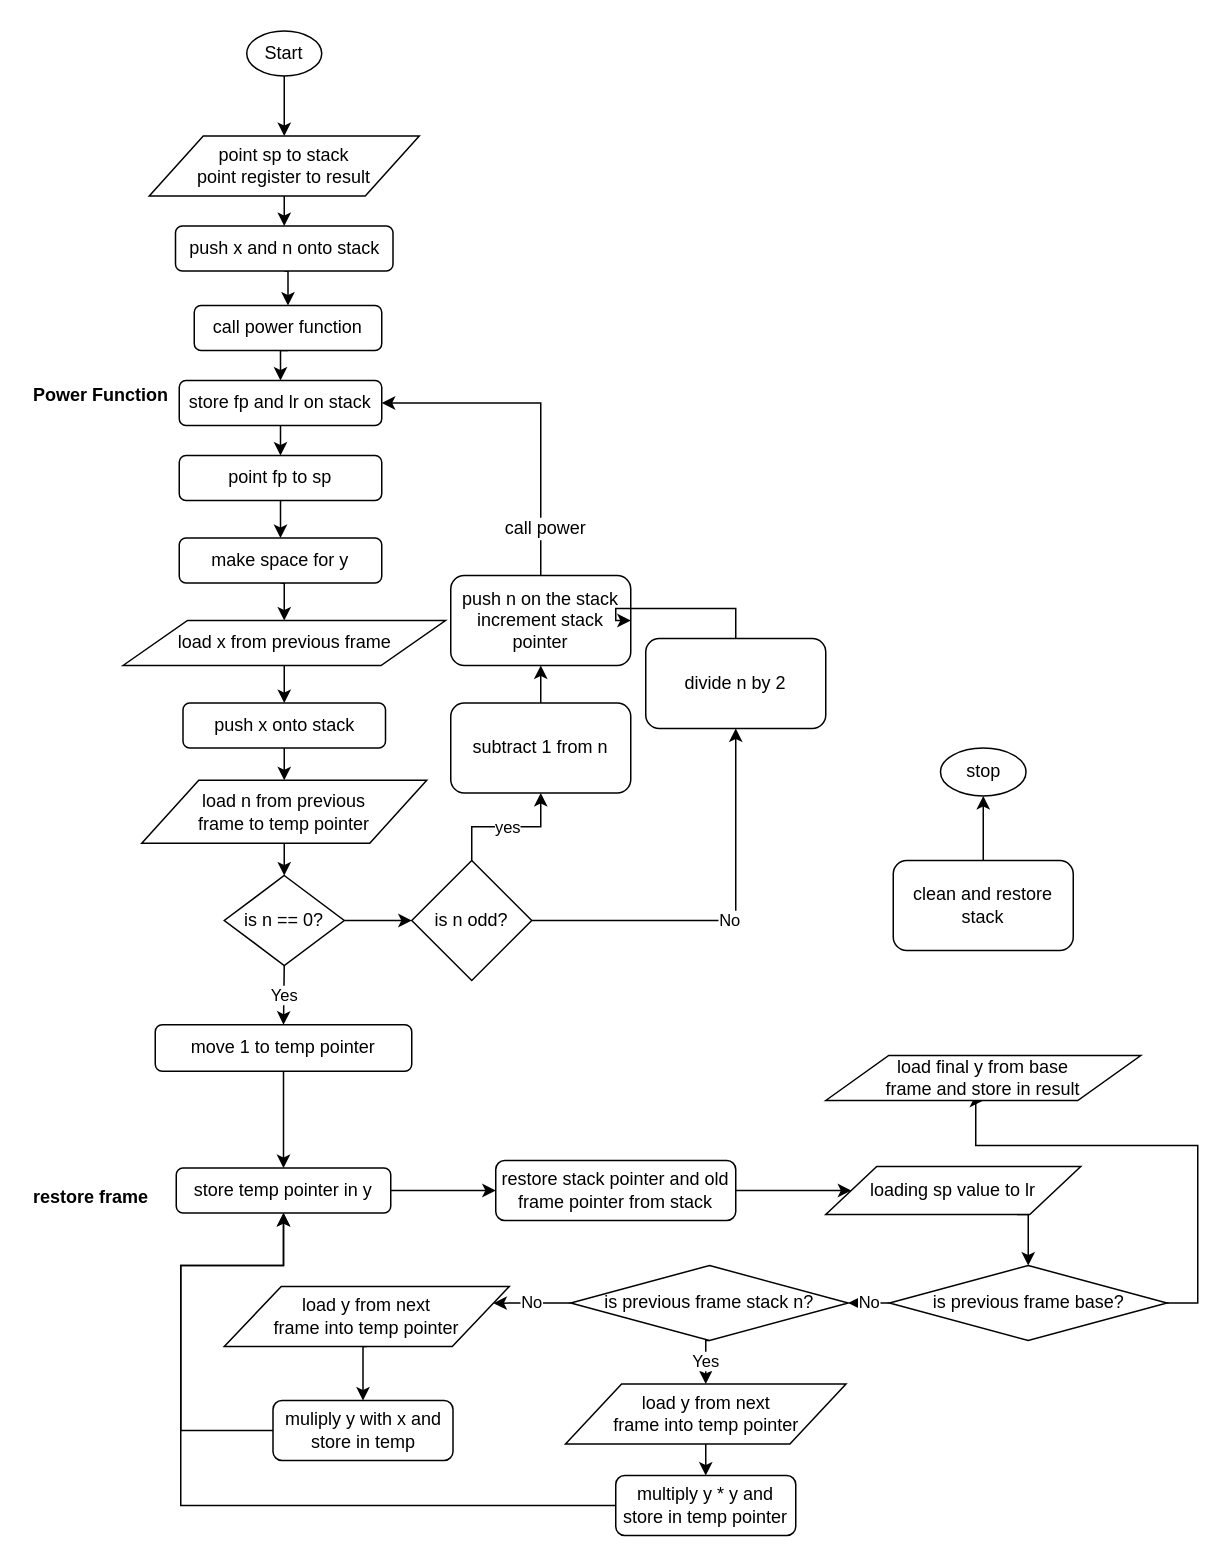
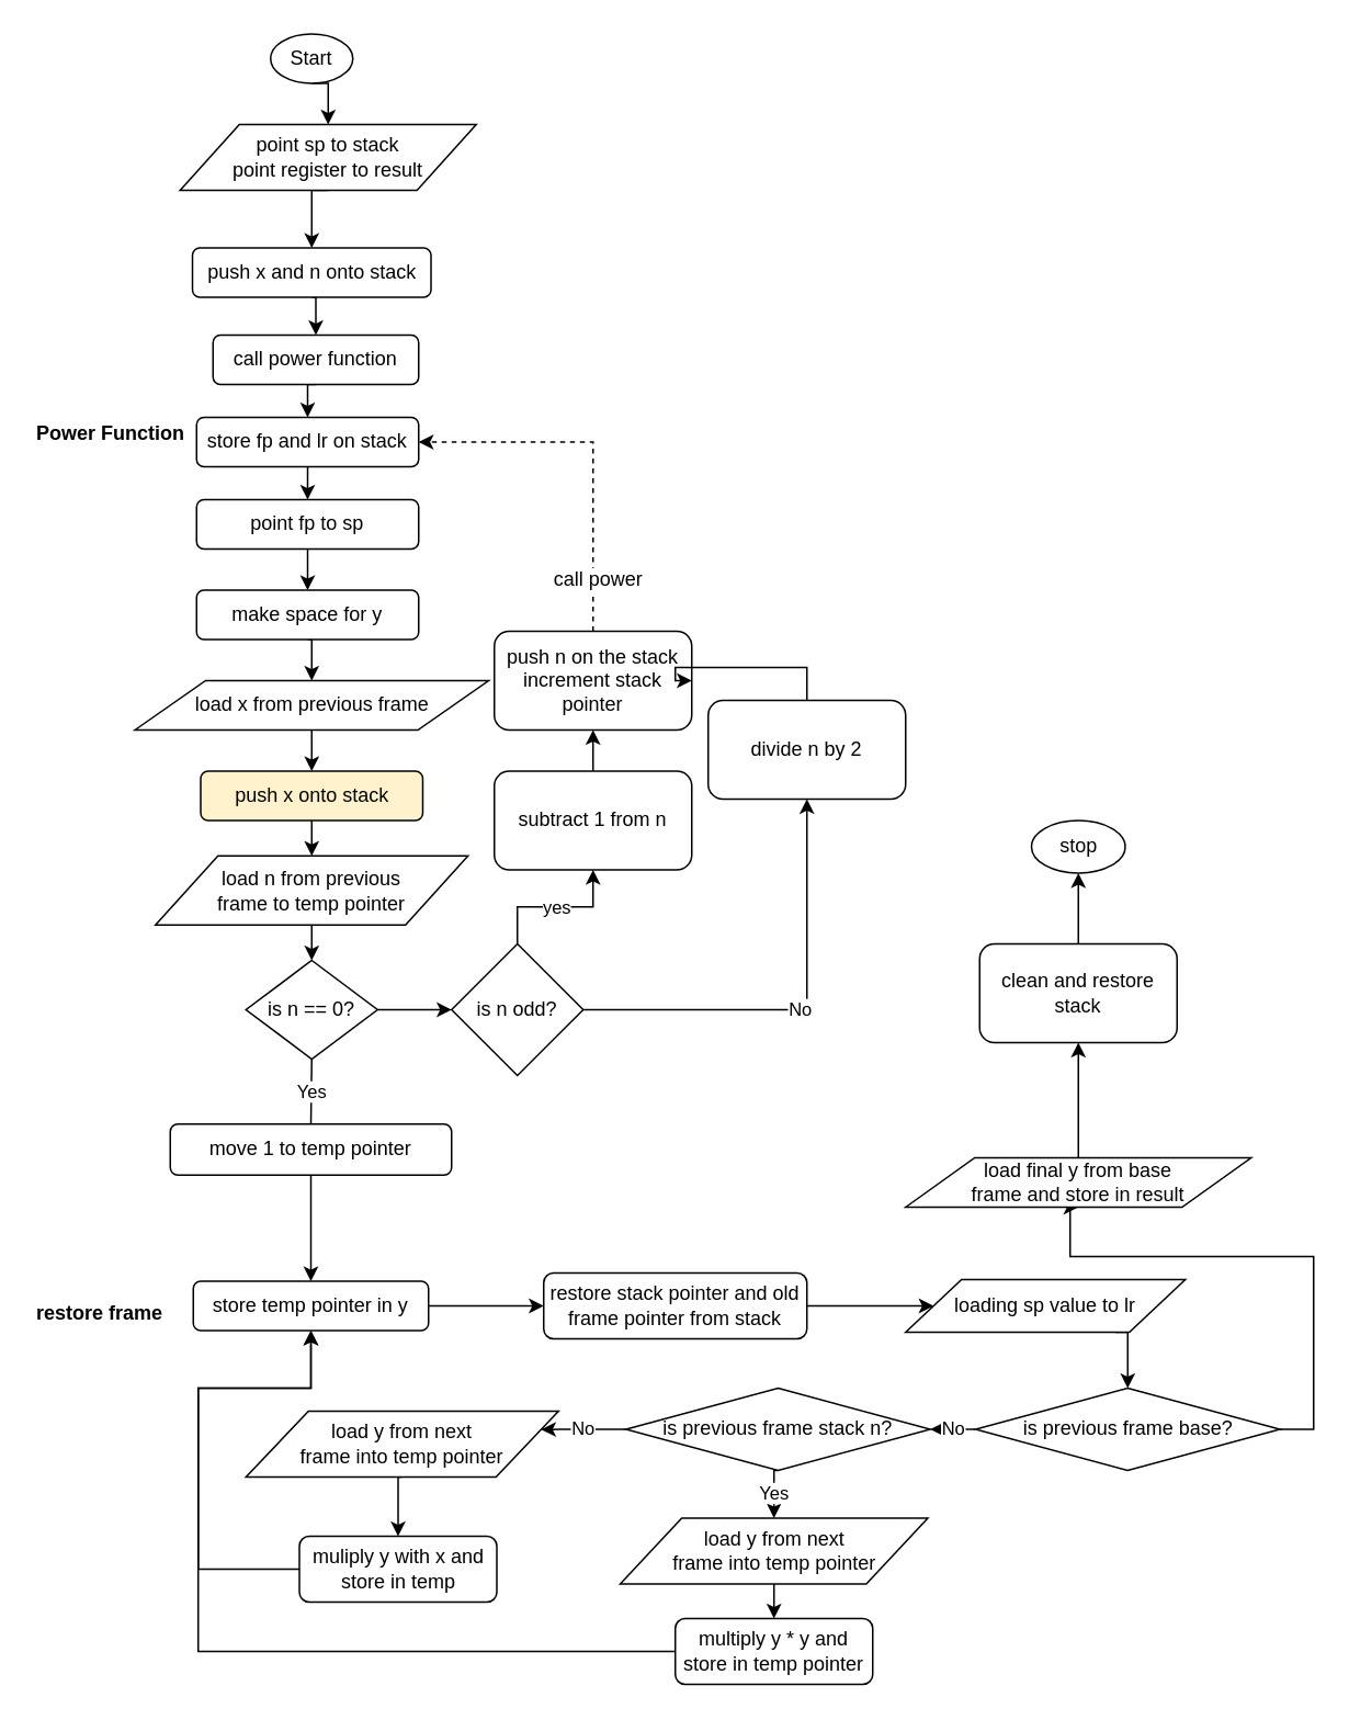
  <mxCell id="0" />
  <mxCell id="1" parent="0" />
  <mxCell id="2" style="edgeStyle=orthogonalEdgeStyle;rounded=0;orthogonalLoop=1;jettySize=auto;html=1;exitX=0.5;exitY=1;exitDx=0;exitDy=0;entryX=0.5;entryY=0;entryDx=0;entryDy=0;" edge="1" parent="1" source="3" target="5"><mxGeometry relative="1" as="geometry" /></mxCell>
  <mxCell id="3" value="Start" style="ellipse;whiteSpace=wrap;html=1;" vertex="1" parent="1"><mxGeometry x="164" y="20" width="50" height="30" as="geometry" /></mxCell>
  <mxCell id="4" style="edgeStyle=orthogonalEdgeStyle;rounded=0;orthogonalLoop=1;jettySize=auto;html=1;exitX=0.5;exitY=1;exitDx=0;exitDy=0;entryX=0.5;entryY=0;entryDx=0;entryDy=0;" edge="1" parent="1" source="5" target="7"><mxGeometry relative="1" as="geometry" /></mxCell>
- <mxCell id="5" value="&lt;div&gt;point sp to stack&lt;/div&gt;&lt;div&gt;point register to result&lt;br&gt;&lt;/div&gt;" style="shape=parallelogram;perimeter=parallelogramPerimeter;whiteSpace=wrap;html=1;" vertex="1" parent="1"><mxGeometry x="99" y="90" width="180" height="40" as="geometry" /></mxCell>
+ <mxCell id="5" value="&lt;div&gt;point sp to stack&lt;/div&gt;&lt;div&gt;point register to result&lt;br&gt;&lt;/div&gt;" style="shape=parallelogram;perimeter=parallelogramPerimeter;whiteSpace=wrap;html=1;" vertex="1" parent="1"><mxGeometry x="109" y="75" width="180" height="40" as="geometry" /></mxCell>
  <mxCell id="6" style="edgeStyle=orthogonalEdgeStyle;rounded=0;orthogonalLoop=1;jettySize=auto;html=1;exitX=0.5;exitY=1;exitDx=0;exitDy=0;entryX=0.5;entryY=0;entryDx=0;entryDy=0;" edge="1" parent="1" source="7" target="9"><mxGeometry relative="1" as="geometry"><mxPoint x="189" y="200" as="targetPoint" /></mxGeometry></mxCell>
  <mxCell id="7" value="push x and n onto stack" style="rounded=1;whiteSpace=wrap;html=1;" vertex="1" parent="1"><mxGeometry x="116.5" y="150" width="145" height="30" as="geometry" /></mxCell>
  <mxCell id="8" style="edgeStyle=orthogonalEdgeStyle;rounded=0;orthogonalLoop=1;jettySize=auto;html=1;exitX=0.5;exitY=1;exitDx=0;exitDy=0;entryX=0.5;entryY=0;entryDx=0;entryDy=0;" edge="1" parent="1" source="9" target="11"><mxGeometry relative="1" as="geometry" /></mxCell>
  <mxCell id="9" value="call power function" style="rounded=1;whiteSpace=wrap;html=1;" vertex="1" parent="1"><mxGeometry x="129" y="203" width="125" height="30" as="geometry" /></mxCell>
  <mxCell id="10" style="edgeStyle=orthogonalEdgeStyle;rounded=0;orthogonalLoop=1;jettySize=auto;html=1;exitX=0.5;exitY=1;exitDx=0;exitDy=0;entryX=0.5;entryY=0;entryDx=0;entryDy=0;" edge="1" parent="1" source="11" target="13"><mxGeometry relative="1" as="geometry" /></mxCell>
  <mxCell id="11" value="store fp and lr on stack" style="rounded=1;whiteSpace=wrap;html=1;" vertex="1" parent="1"><mxGeometry x="119" y="253" width="135" height="30" as="geometry" /></mxCell>
  <mxCell id="12" style="edgeStyle=orthogonalEdgeStyle;rounded=0;orthogonalLoop=1;jettySize=auto;html=1;exitX=0.5;exitY=1;exitDx=0;exitDy=0;entryX=0.5;entryY=0;entryDx=0;entryDy=0;" edge="1" parent="1" source="13" target="15"><mxGeometry relative="1" as="geometry" /></mxCell>
  <mxCell id="13" value="point fp to sp" style="rounded=1;whiteSpace=wrap;html=1;" vertex="1" parent="1"><mxGeometry x="119" y="303" width="135" height="30" as="geometry" /></mxCell>
  <mxCell id="14" style="edgeStyle=orthogonalEdgeStyle;rounded=0;orthogonalLoop=1;jettySize=auto;html=1;exitX=0.5;exitY=1;exitDx=0;exitDy=0;entryX=0.5;entryY=0;entryDx=0;entryDy=0;" edge="1" parent="1" source="15" target="17"><mxGeometry relative="1" as="geometry" /></mxCell>
  <mxCell id="15" value="make space for y" style="rounded=1;whiteSpace=wrap;html=1;" vertex="1" parent="1"><mxGeometry x="119" y="358" width="135" height="30" as="geometry" /></mxCell>
  <mxCell id="16" style="edgeStyle=orthogonalEdgeStyle;rounded=0;orthogonalLoop=1;jettySize=auto;html=1;exitX=0.5;exitY=1;exitDx=0;exitDy=0;entryX=0.5;entryY=0;entryDx=0;entryDy=0;" edge="1" parent="1" source="17" target="19"><mxGeometry relative="1" as="geometry" /></mxCell>
  <mxCell id="17" value="load x from previous frame" style="shape=parallelogram;perimeter=parallelogramPerimeter;whiteSpace=wrap;html=1;" vertex="1" parent="1"><mxGeometry x="81.5" y="413" width="215" height="30" as="geometry" /></mxCell>
  <mxCell id="18" style="edgeStyle=orthogonalEdgeStyle;rounded=0;orthogonalLoop=1;jettySize=auto;html=1;exitX=0.5;exitY=1;exitDx=0;exitDy=0;entryX=0.5;entryY=0;entryDx=0;entryDy=0;" edge="1" parent="1" source="19" target="21"><mxGeometry relative="1" as="geometry" /></mxCell>
- <mxCell id="19" value="push x onto stack" style="rounded=1;whiteSpace=wrap;html=1;" vertex="1" parent="1"><mxGeometry x="121.5" y="468" width="135" height="30" as="geometry" /></mxCell>
+ <mxCell id="19" value="push x onto stack" style="rounded=1;whiteSpace=wrap;html=1;fillColor=#fff2cc;" vertex="1" parent="1"><mxGeometry x="121.5" y="468" width="135" height="30" as="geometry" /></mxCell>
  <mxCell id="20" style="edgeStyle=orthogonalEdgeStyle;rounded=0;orthogonalLoop=1;jettySize=auto;html=1;exitX=0.5;exitY=1;exitDx=0;exitDy=0;" edge="1" parent="1" source="21" target="24"><mxGeometry relative="1" as="geometry" /></mxCell>
  <mxCell id="21" value="&lt;div&gt;load n from previous&lt;/div&gt;&lt;div&gt; frame to temp pointer&lt;/div&gt;" style="shape=parallelogram;perimeter=parallelogramPerimeter;whiteSpace=wrap;html=1;" vertex="1" parent="1"><mxGeometry x="94" y="519.5" width="190" height="42" as="geometry" /></mxCell>
- <mxCell id="22" value="Yes" style="edgeStyle=orthogonalEdgeStyle;rounded=0;orthogonalLoop=1;jettySize=auto;html=1;exitX=0.5;exitY=1;exitDx=0;exitDy=0;entryX=0.5;entryY=0;entryDx=0;entryDy=0;" edge="1" parent="1" source="24" target="32"><mxGeometry relative="1" as="geometry"><mxPoint x="189" y="673" as="targetPoint" /></mxGeometry></mxCell>
+ <mxCell id="22" value="Yes" style="edgeStyle=orthogonalEdgeStyle;rounded=0;orthogonalLoop=1;jettySize=auto;html=1;exitX=0.5;exitY=1;exitDx=0;exitDy=0;entryX=0.5;entryY=0;entryDx=0;entryDy=0;endArrow=none;" edge="1" parent="1" source="24" target="32"><mxGeometry relative="1" as="geometry"><mxPoint x="189" y="673" as="targetPoint" /></mxGeometry></mxCell>
  <mxCell id="23" style="edgeStyle=orthogonalEdgeStyle;rounded=0;orthogonalLoop=1;jettySize=auto;html=1;exitX=1;exitY=0.5;exitDx=0;exitDy=0;entryX=0;entryY=0.5;entryDx=0;entryDy=0;" edge="1" parent="1" source="24" target="37"><mxGeometry relative="1" as="geometry"><mxPoint x="257" y="613" as="targetPoint" /></mxGeometry></mxCell>
  <mxCell id="24" value="is n == 0?" style="rhombus;whiteSpace=wrap;html=1;" vertex="1" parent="1"><mxGeometry x="149" y="583" width="80" height="60" as="geometry" /></mxCell>
  <mxCell id="25" style="edgeStyle=orthogonalEdgeStyle;rounded=0;orthogonalLoop=1;jettySize=auto;html=1;exitX=1;exitY=0.5;exitDx=0;exitDy=0;entryX=0;entryY=0.5;entryDx=0;entryDy=0;" edge="1" parent="1" source="26" target="27"><mxGeometry relative="1" as="geometry" /></mxCell>
  <mxCell id="26" value="store temp pointer in y" style="rounded=1;whiteSpace=wrap;html=1;" vertex="1" parent="1"><mxGeometry x="117" y="778" width="143" height="30" as="geometry" /></mxCell>
  <mxCell id="27" value="&lt;div&gt;restore stack pointer and old frame pointer from stack&lt;/div&gt;" style="rounded=1;whiteSpace=wrap;html=1;" vertex="1" parent="1"><mxGeometry x="330" y="773" width="160" height="40" as="geometry" /></mxCell>
  <mxCell id="28" value="" style="edgeStyle=orthogonalEdgeStyle;rounded=0;orthogonalLoop=1;jettySize=auto;html=1;" edge="1" parent="1" source="27" target="30"><mxGeometry relative="1" as="geometry" /></mxCell>
  <mxCell id="29" style="edgeStyle=orthogonalEdgeStyle;rounded=0;orthogonalLoop=1;jettySize=auto;html=1;exitX=0.75;exitY=1;exitDx=0;exitDy=0;entryX=0.5;entryY=0;entryDx=0;entryDy=0;" edge="1" parent="1" source="30" target="47"><mxGeometry relative="1" as="geometry" /></mxCell>
  <mxCell id="30" value="loading sp value to lr" style="shape=parallelogram;perimeter=parallelogramPerimeter;whiteSpace=wrap;html=1;" vertex="1" parent="1"><mxGeometry x="550" y="777" width="170" height="32" as="geometry" /></mxCell>
  <mxCell id="31" style="edgeStyle=orthogonalEdgeStyle;rounded=0;orthogonalLoop=1;jettySize=auto;html=1;exitX=0.5;exitY=1;exitDx=0;exitDy=0;entryX=0.5;entryY=0;entryDx=0;entryDy=0;" edge="1" parent="1" source="32" target="26"><mxGeometry relative="1" as="geometry" /></mxCell>
  <mxCell id="32" value="move 1 to temp pointer" style="rounded=1;whiteSpace=wrap;html=1;" vertex="1" parent="1"><mxGeometry x="103" y="682.5" width="171" height="31" as="geometry" /></mxCell>
  <mxCell id="33" value="restore frame" style="text;html=1;resizable=0;points=[];autosize=1;align=left;verticalAlign=top;spacingTop=-4;fontStyle=1" vertex="1" parent="1"><mxGeometry x="20" y="788" width="90" height="20" as="geometry" /></mxCell>
  <mxCell id="34" value="Power Function" style="text;html=1;resizable=0;points=[];autosize=1;align=left;verticalAlign=top;spacingTop=-4;fontStyle=1" vertex="1" parent="1"><mxGeometry x="20" y="253" width="100" height="20" as="geometry" /></mxCell>
  <mxCell id="35" value="yes" style="edgeStyle=orthogonalEdgeStyle;rounded=0;orthogonalLoop=1;jettySize=auto;html=1;exitX=0.5;exitY=0;exitDx=0;exitDy=0;entryX=0.5;entryY=1;entryDx=0;entryDy=0;" edge="1" parent="1" source="37" target="42"><mxGeometry relative="1" as="geometry"><mxPoint x="365" y="528" as="targetPoint" /></mxGeometry></mxCell>
  <mxCell id="36" value="No" style="edgeStyle=orthogonalEdgeStyle;rounded=0;orthogonalLoop=1;jettySize=auto;html=1;exitX=1;exitY=0.5;exitDx=0;exitDy=0;entryX=0.5;entryY=1;entryDx=0;entryDy=0;" edge="1" parent="1" source="37" target="44"><mxGeometry relative="1" as="geometry" /></mxCell>
  <mxCell id="37" value="is n odd?" style="rhombus;whiteSpace=wrap;html=1;" vertex="1" parent="1"><mxGeometry x="274" y="573" width="80" height="80" as="geometry" /></mxCell>
- <mxCell id="38" style="edgeStyle=orthogonalEdgeStyle;rounded=0;orthogonalLoop=1;jettySize=auto;html=1;exitX=0.5;exitY=0;exitDx=0;exitDy=0;entryX=1;entryY=0.5;entryDx=0;entryDy=0;" edge="1" parent="1" source="40" target="11"><mxGeometry relative="1" as="geometry" /></mxCell>
+ <mxCell id="38" style="edgeStyle=orthogonalEdgeStyle;rounded=0;orthogonalLoop=1;jettySize=auto;html=1;exitX=0.5;exitY=0;exitDx=0;exitDy=0;entryX=1;entryY=0.5;entryDx=0;entryDy=0;dashed=1;" edge="1" parent="1" source="40" target="11"><mxGeometry relative="1" as="geometry" /></mxCell>
  <mxCell id="39" value="call power" style="text;html=1;resizable=0;points=[];align=center;verticalAlign=middle;labelBackgroundColor=#ffffff;" vertex="1" connectable="0" parent="38"><mxGeometry x="-0.71" y="-2" relative="1" as="geometry"><mxPoint as="offset" /></mxGeometry></mxCell>
  <mxCell id="40" value="&lt;div&gt;push n on the stack&lt;/div&gt; increment stack pointer" style="rounded=1;whiteSpace=wrap;html=1;" vertex="1" parent="1"><mxGeometry x="300" y="383" width="120" height="60" as="geometry" /></mxCell>
  <mxCell id="41" style="edgeStyle=orthogonalEdgeStyle;rounded=0;orthogonalLoop=1;jettySize=auto;html=1;exitX=0.5;exitY=0;exitDx=0;exitDy=0;entryX=0.5;entryY=1;entryDx=0;entryDy=0;" edge="1" parent="1" source="42" target="40"><mxGeometry relative="1" as="geometry" /></mxCell>
  <mxCell id="42" value="subtract 1 from n" style="rounded=1;whiteSpace=wrap;html=1;" vertex="1" parent="1"><mxGeometry x="300" y="468" width="120" height="60" as="geometry" /></mxCell>
  <mxCell id="43" style="edgeStyle=orthogonalEdgeStyle;rounded=0;orthogonalLoop=1;jettySize=auto;html=1;exitX=0.5;exitY=0;exitDx=0;exitDy=0;entryX=1;entryY=0.5;entryDx=0;entryDy=0;" edge="1" parent="1" source="44" target="40"><mxGeometry relative="1" as="geometry"><mxPoint x="490" y="457" as="targetPoint" /></mxGeometry></mxCell>
  <mxCell id="44" value="divide n by 2" style="rounded=1;whiteSpace=wrap;html=1;" vertex="1" parent="1"><mxGeometry x="430" y="425" width="120" height="60" as="geometry" /></mxCell>
  <mxCell id="45" value="No" style="edgeStyle=orthogonalEdgeStyle;rounded=0;orthogonalLoop=1;jettySize=auto;html=1;exitX=0;exitY=0.5;exitDx=0;exitDy=0;entryX=1;entryY=0.5;entryDx=0;entryDy=0;" edge="1" parent="1" source="47" target="50"><mxGeometry relative="1" as="geometry" /></mxCell>
  <mxCell id="46" style="edgeStyle=orthogonalEdgeStyle;rounded=0;orthogonalLoop=1;jettySize=auto;html=1;exitX=1;exitY=0.5;exitDx=0;exitDy=0;entryX=0.5;entryY=1;entryDx=0;entryDy=0;" edge="1" parent="1" source="47" target="60"><mxGeometry relative="1" as="geometry"><mxPoint x="640" y="673" as="targetPoint" /><Array as="points"><mxPoint x="798" y="868" /><mxPoint x="798" y="763" /><mxPoint x="650" y="763" /></Array></mxGeometry></mxCell>
  <mxCell id="47" value="is previous frame base?" style="rhombus;whiteSpace=wrap;html=1;" vertex="1" parent="1"><mxGeometry x="592.5" y="843" width="185" height="50" as="geometry" /></mxCell>
  <mxCell id="48" value="Yes" style="edgeStyle=orthogonalEdgeStyle;rounded=0;orthogonalLoop=1;jettySize=auto;html=1;exitX=0.5;exitY=1;exitDx=0;exitDy=0;entryX=0.5;entryY=0;entryDx=0;entryDy=0;" edge="1" parent="1" source="50" target="52"><mxGeometry relative="1" as="geometry" /></mxCell>
  <mxCell id="49" value="No" style="edgeStyle=orthogonalEdgeStyle;rounded=0;orthogonalLoop=1;jettySize=auto;html=1;exitX=0;exitY=0.5;exitDx=0;exitDy=0;entryX=1;entryY=0.25;entryDx=0;entryDy=0;" edge="1" parent="1" source="50" target="54"><mxGeometry relative="1" as="geometry" /></mxCell>
  <mxCell id="50" value="is previous frame stack n?" style="rhombus;whiteSpace=wrap;html=1;" vertex="1" parent="1"><mxGeometry x="380" y="843" width="185" height="50" as="geometry" /></mxCell>
  <mxCell id="51" style="edgeStyle=orthogonalEdgeStyle;rounded=0;orthogonalLoop=1;jettySize=auto;html=1;exitX=0.5;exitY=1;exitDx=0;exitDy=0;entryX=0.5;entryY=0;entryDx=0;entryDy=0;" edge="1" parent="1" source="52" target="56"><mxGeometry relative="1" as="geometry" /></mxCell>
  <mxCell id="52" value="&lt;div&gt;load y from next &lt;br&gt;&lt;/div&gt;&lt;div&gt;frame into temp pointer&lt;/div&gt;" style="shape=parallelogram;perimeter=parallelogramPerimeter;whiteSpace=wrap;html=1;" vertex="1" parent="1"><mxGeometry x="376.5" y="922" width="187" height="40" as="geometry" /></mxCell>
  <mxCell id="53" style="edgeStyle=orthogonalEdgeStyle;rounded=0;orthogonalLoop=1;jettySize=auto;html=1;exitX=0.5;exitY=1;exitDx=0;exitDy=0;entryX=0.5;entryY=0;entryDx=0;entryDy=0;" edge="1" parent="1" source="54" target="58"><mxGeometry relative="1" as="geometry" /></mxCell>
  <mxCell id="54" value="&lt;div&gt;load y from next &lt;br&gt;&lt;/div&gt;&lt;div&gt;frame into temp pointer&lt;/div&gt;" style="shape=parallelogram;perimeter=parallelogramPerimeter;whiteSpace=wrap;html=1;" vertex="1" parent="1"><mxGeometry x="149" y="857" width="190" height="40" as="geometry" /></mxCell>
  <mxCell id="55" style="edgeStyle=orthogonalEdgeStyle;rounded=0;orthogonalLoop=1;jettySize=auto;html=1;exitX=0;exitY=0.5;exitDx=0;exitDy=0;entryX=0.5;entryY=1;entryDx=0;entryDy=0;" edge="1" parent="1" source="56" target="26"><mxGeometry relative="1" as="geometry"><Array as="points"><mxPoint x="120" y="1003" /><mxPoint x="120" y="843" /><mxPoint x="189" y="843" /></Array></mxGeometry></mxCell>
  <mxCell id="56" value="multiply y * y and store in temp pointer" style="rounded=1;whiteSpace=wrap;html=1;" vertex="1" parent="1"><mxGeometry x="410" y="983" width="120" height="40" as="geometry" /></mxCell>
  <mxCell id="57" style="edgeStyle=orthogonalEdgeStyle;rounded=0;orthogonalLoop=1;jettySize=auto;html=1;exitX=0;exitY=0.5;exitDx=0;exitDy=0;entryX=0.5;entryY=1;entryDx=0;entryDy=0;" edge="1" parent="1" source="58" target="26"><mxGeometry relative="1" as="geometry"><Array as="points"><mxPoint x="120" y="953" /><mxPoint x="120" y="843" /><mxPoint x="189" y="843" /></Array></mxGeometry></mxCell>
  <mxCell id="58" value="muliply y with x and store in temp" style="rounded=1;whiteSpace=wrap;html=1;" vertex="1" parent="1"><mxGeometry x="181.5" y="933" width="120" height="40" as="geometry" /></mxCell>
+ <mxCell id="59" style="edgeStyle=orthogonalEdgeStyle;rounded=0;orthogonalLoop=1;jettySize=auto;html=1;exitX=0.5;exitY=0;exitDx=0;exitDy=0;entryX=0.5;entryY=1;entryDx=0;entryDy=0;" edge="1" parent="1" source="60" target="62"><mxGeometry relative="1" as="geometry" /></mxCell>
  <mxCell id="60" value="&lt;div&gt;load final y from base&lt;/div&gt;&lt;div&gt; frame and store in result&lt;/div&gt;" style="shape=parallelogram;perimeter=parallelogramPerimeter;whiteSpace=wrap;html=1;" vertex="1" parent="1"><mxGeometry x="550" y="703" width="210" height="30" as="geometry" /></mxCell>
  <mxCell id="61" style="edgeStyle=orthogonalEdgeStyle;rounded=0;orthogonalLoop=1;jettySize=auto;html=1;exitX=0.5;exitY=0;exitDx=0;exitDy=0;" edge="1" parent="1" source="62" target="63"><mxGeometry relative="1" as="geometry"><mxPoint x="660" y="470" as="targetPoint" /></mxGeometry></mxCell>
  <mxCell id="62" value="clean and restore stack" style="rounded=1;whiteSpace=wrap;html=1;" vertex="1" parent="1"><mxGeometry x="595" y="573" width="120" height="60" as="geometry" /></mxCell>
  <mxCell id="63" value="stop" style="ellipse;whiteSpace=wrap;html=1;" vertex="1" parent="1"><mxGeometry x="626.5" y="498" width="57" height="32" as="geometry" /></mxCell>
